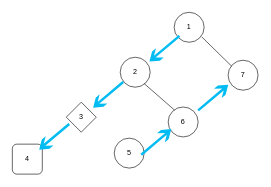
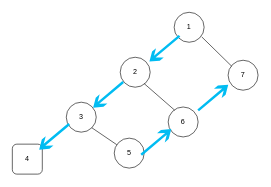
  <mxCell id="0" />
  <mxCell id="1" parent="0" />
  <mxCell id="2" value="1" style="ellipse;whiteSpace=wrap;html=1;aspect=fixed;" vertex="1" parent="1"><mxGeometry x="290" y="20" width="50" height="50" as="geometry" /></mxCell>
  <mxCell id="3" value="2" style="ellipse;whiteSpace=wrap;html=1;aspect=fixed;" vertex="1" parent="1"><mxGeometry x="200" y="95" width="50" height="50" as="geometry" /></mxCell>
  <mxCell id="4" value="6" style="ellipse;whiteSpace=wrap;html=1;aspect=fixed;" vertex="1" parent="1"><mxGeometry x="280" y="178" width="50" height="50" as="geometry" /></mxCell>
- <mxCell id="5" value="3" style="rhombus;whiteSpace=wrap;html=1;aspect=fixed;" vertex="1" parent="1"><mxGeometry x="110" y="170" width="50" height="50" as="geometry" /></mxCell>
+ <mxCell id="5" value="3" style="ellipse;whiteSpace=wrap;html=1;aspect=fixed;" vertex="1" parent="1"><mxGeometry x="110" y="170" width="50" height="50" as="geometry" /></mxCell>
  <mxCell id="6" value="4" style="whiteSpace=wrap;html=1;aspect=fixed;rounded=1;" vertex="1" parent="1"><mxGeometry x="20" y="240" width="50" height="50" as="geometry" /></mxCell>
  <mxCell id="7" value="5" style="ellipse;whiteSpace=wrap;html=1;aspect=fixed;" vertex="1" parent="1"><mxGeometry x="190" y="230" width="50" height="50" as="geometry" /></mxCell>
  <mxCell id="8" value="7" style="ellipse;whiteSpace=wrap;html=1;aspect=fixed;" vertex="1" parent="1"><mxGeometry x="380" y="100" width="50" height="50" as="geometry" /></mxCell>
  <mxCell id="9" value="" style="pointerEvents=1;shadow=0;dashed=0;html=1;strokeColor=none;labelPosition=center;verticalLabelPosition=bottom;verticalAlign=top;align=center;shape=mxgraph.mscae.deprecated.poster_arrow;fillColor=#00BCF2;rotation=50;" vertex="1" parent="1"><mxGeometry x="264" y="48" width="20" height="66" as="geometry" /></mxCell>
  <mxCell id="10" value="" style="pointerEvents=1;shadow=0;dashed=0;html=1;strokeColor=none;labelPosition=center;verticalLabelPosition=bottom;verticalAlign=top;align=center;shape=mxgraph.mscae.deprecated.poster_arrow;fillColor=#00BCF2;rotation=50;" vertex="1" parent="1"><mxGeometry x="170" y="125" width="20" height="66" as="geometry" /></mxCell>
  <mxCell id="11" value="" style="pointerEvents=1;shadow=0;dashed=0;html=1;strokeColor=none;labelPosition=center;verticalLabelPosition=bottom;verticalAlign=top;align=center;shape=mxgraph.mscae.deprecated.poster_arrow;fillColor=#00BCF2;rotation=50;" vertex="1" parent="1"><mxGeometry x="80" y="195" width="20" height="66" as="geometry" /></mxCell>
+ <mxCell id="12" value="" style="endArrow=none;html=1;exitX=1;exitY=1;exitDx=0;exitDy=0;" edge="1" parent="1" source="5" target="7"><mxGeometry width="50" height="50" relative="1" as="geometry"><mxPoint x="150" y="200" as="sourcePoint" /><mxPoint x="210" y="280" as="targetPoint" /></mxGeometry></mxCell>
  <mxCell id="13" value="" style="endArrow=none;html=1;" edge="1" parent="1"><mxGeometry width="50" height="50" relative="1" as="geometry"><mxPoint x="240" y="139" as="sourcePoint" /><mxPoint x="290.822" y="183.322" as="targetPoint" /></mxGeometry></mxCell>
  <mxCell id="14" value="" style="endArrow=none;html=1;entryX=0;entryY=0.16;entryDx=0;entryDy=0;entryPerimeter=0;" edge="1" parent="1"><mxGeometry width="50" height="50" relative="1" as="geometry"><mxPoint x="336" y="61" as="sourcePoint" /><mxPoint x="386" y="110" as="targetPoint" /></mxGeometry></mxCell>
  <mxCell id="15" value="" style="pointerEvents=1;shadow=0;dashed=0;html=1;strokeColor=none;labelPosition=center;verticalLabelPosition=bottom;verticalAlign=top;align=center;shape=mxgraph.mscae.deprecated.poster_arrow;fillColor=#00BCF2;rotation=230;" vertex="1" parent="1"><mxGeometry x="250" y="203" width="20" height="66" as="geometry" /></mxCell>
  <mxCell id="16" value="" style="pointerEvents=1;shadow=0;dashed=0;html=1;strokeColor=none;labelPosition=center;verticalLabelPosition=bottom;verticalAlign=top;align=center;shape=mxgraph.mscae.deprecated.poster_arrow;fillColor=#00BCF2;rotation=230;" vertex="1" parent="1"><mxGeometry x="345" y="129" width="20" height="66" as="geometry" /></mxCell>
